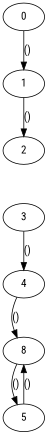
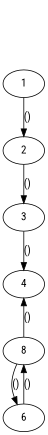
  digraph {
    fontname="Roboto Condensed"
    node [fontname="Roboto Condensed"]
    edge [fontname="Roboto Condensed"]
-   n1 [label=0]
    n2 [label=1]
    n3 [label=2]
    n4 [label=3]
    n5 [label=4]
    n6 [label=8]
-   n7 [label=5]
-   n1 -> n2 [label="()"]
+   n7 [label=6]
    n2 -> n3 [label="()"]
+   n3 -> n4 [label="()"]
    n4 -> n5 [label="()"]
-   n5 -> n6 [label="()"]
+   n6 -> n5 [label="()"]
    n6 -> n7 [label="()"]
    n7 -> n6 [label="()"]
  }
